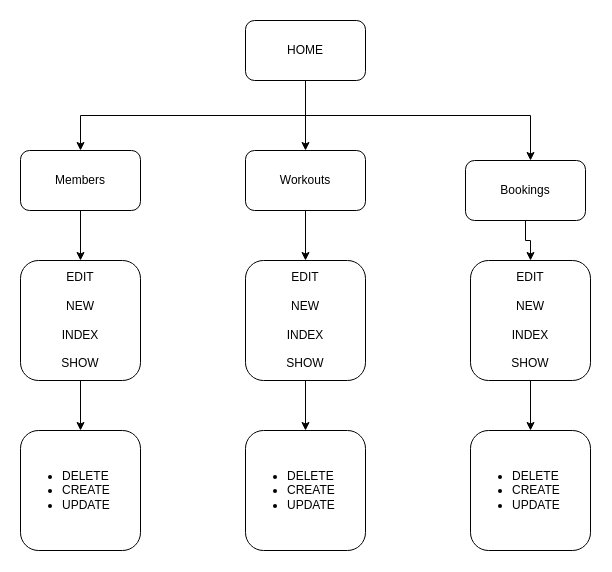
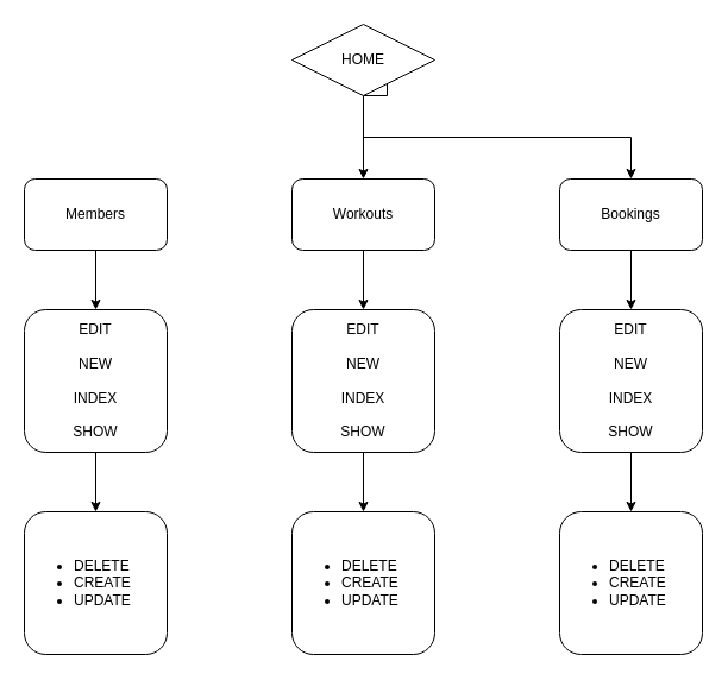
  <mxCell id="0" />
  <mxCell id="1" parent="0" />
- <mxCell id="2" style="edgeStyle=orthogonalEdgeStyle;rounded=0;orthogonalLoop=1;jettySize=auto;html=1;exitX=0.5;exitY=1;exitDx=0;exitDy=0;entryX=0.5;entryY=0;entryDx=0;entryDy=0;" edge="1" parent="1" source="5" target="9"><mxGeometry relative="1" as="geometry" /></mxCell>
  <mxCell id="3" style="edgeStyle=orthogonalEdgeStyle;rounded=0;orthogonalLoop=1;jettySize=auto;html=1;exitX=0.75;exitY=1;exitDx=0;exitDy=0;" edge="1" parent="1" source="5" target="11"><mxGeometry relative="1" as="geometry"><Array as="points"><mxPoint x="305" y="80" /><mxPoint x="305" y="115" /><mxPoint x="530" y="115" /></Array></mxGeometry></mxCell>
  <mxCell id="4" style="edgeStyle=orthogonalEdgeStyle;rounded=0;orthogonalLoop=1;jettySize=auto;html=1;entryX=0.5;entryY=0;entryDx=0;entryDy=0;" edge="1" parent="1" source="5" target="7"><mxGeometry relative="1" as="geometry" /></mxCell>
- <mxCell id="5" value="HOME" style="rounded=1;whiteSpace=wrap;html=1;" vertex="1" parent="1"><mxGeometry x="245" y="20" width="120" height="60" as="geometry" /></mxCell>
+ <mxCell id="5" value="HOME" style="rhombus;whiteSpace=wrap;html=1;" vertex="1" parent="1"><mxGeometry x="245" y="20" width="120" height="60" as="geometry" /></mxCell>
  <mxCell id="6" style="edgeStyle=orthogonalEdgeStyle;rounded=0;orthogonalLoop=1;jettySize=auto;html=1;exitX=0.5;exitY=1;exitDx=0;exitDy=0;entryX=0.5;entryY=0;entryDx=0;entryDy=0;" edge="1" parent="1" source="7" target="15"><mxGeometry relative="1" as="geometry" /></mxCell>
  <mxCell id="7" value="Workouts" style="rounded=1;whiteSpace=wrap;html=1;" vertex="1" parent="1"><mxGeometry x="245" y="150" width="120" height="60" as="geometry" /></mxCell>
  <mxCell id="8" style="edgeStyle=orthogonalEdgeStyle;rounded=0;orthogonalLoop=1;jettySize=auto;html=1;exitX=0.5;exitY=1;exitDx=0;exitDy=0;entryX=0.5;entryY=0;entryDx=0;entryDy=0;" edge="1" parent="1" source="9" target="13"><mxGeometry relative="1" as="geometry" /></mxCell>
  <mxCell id="9" value="Members" style="rounded=1;whiteSpace=wrap;html=1;" vertex="1" parent="1"><mxGeometry x="20" y="150" width="120" height="60" as="geometry" /></mxCell>
  <mxCell id="10" style="edgeStyle=orthogonalEdgeStyle;rounded=0;orthogonalLoop=1;jettySize=auto;html=1;exitX=0.5;exitY=1;exitDx=0;exitDy=0;entryX=0.5;entryY=0;entryDx=0;entryDy=0;" edge="1" parent="1" source="11" target="17"><mxGeometry relative="1" as="geometry" /></mxCell>
- <mxCell id="11" value="Bookings" style="rounded=1;whiteSpace=wrap;html=1;" vertex="1" parent="1"><mxGeometry x="465" y="160" width="120" height="60" as="geometry" /></mxCell>
+ <mxCell id="11" value="Bookings" style="rounded=1;whiteSpace=wrap;html=1;" vertex="1" parent="1"><mxGeometry x="470" y="150" width="120" height="60" as="geometry" /></mxCell>
  <mxCell id="12" style="edgeStyle=orthogonalEdgeStyle;rounded=0;orthogonalLoop=1;jettySize=auto;html=1;exitX=0.5;exitY=1;exitDx=0;exitDy=0;entryX=0.5;entryY=0;entryDx=0;entryDy=0;" edge="1" parent="1" source="13" target="18"><mxGeometry relative="1" as="geometry" /></mxCell>
  <mxCell id="13" value="EDIT&lt;br&gt;&lt;br&gt;NEW&lt;br&gt;&lt;br&gt;INDEX&lt;br&gt;&lt;br&gt;SHOW&lt;br&gt;" style="rounded=1;whiteSpace=wrap;html=1;" vertex="1" parent="1"><mxGeometry x="20" y="260" width="120" height="120" as="geometry" /></mxCell>
  <mxCell id="14" style="edgeStyle=orthogonalEdgeStyle;rounded=0;orthogonalLoop=1;jettySize=auto;html=1;exitX=0.5;exitY=1;exitDx=0;exitDy=0;entryX=0.5;entryY=0;entryDx=0;entryDy=0;" edge="1" parent="1" source="15" target="19"><mxGeometry relative="1" as="geometry" /></mxCell>
  <mxCell id="15" value="EDIT&lt;br&gt;&lt;br&gt;NEW&lt;br&gt;&lt;br&gt;INDEX&lt;br&gt;&lt;br&gt;SHOW&lt;br&gt;" style="rounded=1;whiteSpace=wrap;html=1;" vertex="1" parent="1"><mxGeometry x="245" y="260" width="120" height="120" as="geometry" /></mxCell>
  <mxCell id="16" style="edgeStyle=orthogonalEdgeStyle;rounded=0;orthogonalLoop=1;jettySize=auto;html=1;exitX=0.5;exitY=1;exitDx=0;exitDy=0;entryX=0.5;entryY=0;entryDx=0;entryDy=0;" edge="1" parent="1" source="17" target="20"><mxGeometry relative="1" as="geometry" /></mxCell>
  <mxCell id="17" value="EDIT&lt;br&gt;&lt;br&gt;NEW&lt;br&gt;&lt;br&gt;INDEX&lt;br&gt;&lt;br&gt;SHOW&lt;br&gt;" style="rounded=1;whiteSpace=wrap;html=1;" vertex="1" parent="1"><mxGeometry x="470" y="260" width="120" height="120" as="geometry" /></mxCell>
  <mxCell id="18" value="&lt;ul&gt;&lt;li&gt;DELETE&lt;/li&gt;&lt;li&gt;CREATE&lt;/li&gt;&lt;li&gt;UPDATE&lt;/li&gt;&lt;/ul&gt;" style="rounded=1;whiteSpace=wrap;html=1;align=left;" vertex="1" parent="1"><mxGeometry x="20" y="430" width="120" height="120" as="geometry" /></mxCell>
  <mxCell id="19" value="&lt;ul&gt;&lt;li&gt;DELETE&lt;/li&gt;&lt;li&gt;CREATE&lt;/li&gt;&lt;li&gt;UPDATE&lt;/li&gt;&lt;/ul&gt;" style="rounded=1;whiteSpace=wrap;html=1;align=left;" vertex="1" parent="1"><mxGeometry x="245" y="430" width="120" height="120" as="geometry" /></mxCell>
  <mxCell id="20" value="&lt;ul&gt;&lt;li&gt;DELETE&lt;/li&gt;&lt;li&gt;CREATE&lt;/li&gt;&lt;li&gt;UPDATE&lt;/li&gt;&lt;/ul&gt;" style="rounded=1;whiteSpace=wrap;html=1;align=left;" vertex="1" parent="1"><mxGeometry x="470" y="430" width="120" height="120" as="geometry" /></mxCell>
